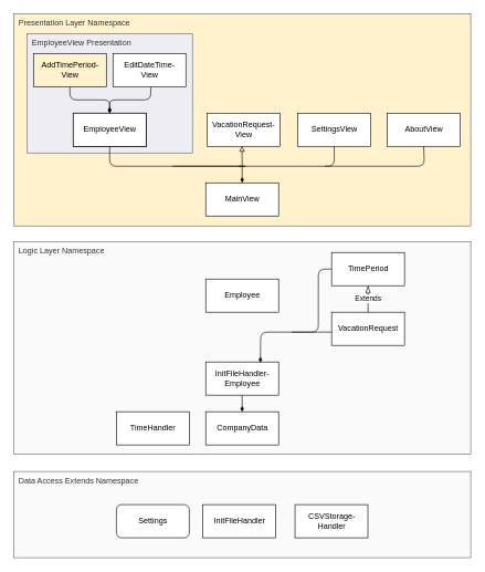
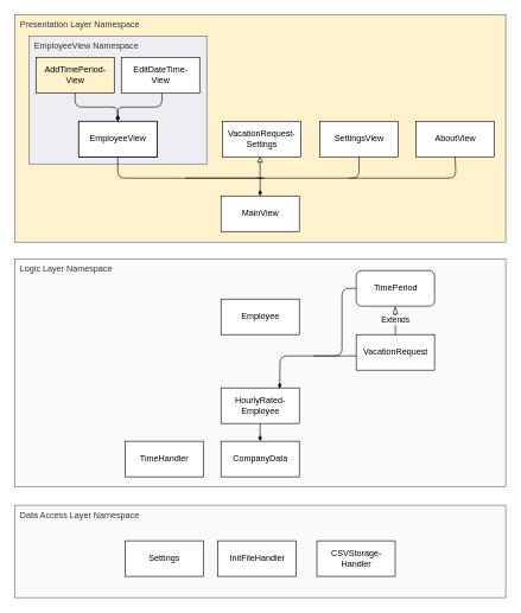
  <mxCell id="0" />
  <mxCell id="1" parent="0" />
  <mxCell id="2" value="Presentation Layer Namespace" style="html=1;align=left;verticalAlign=top;fillColor=#fff2cc;strokeColor=#666666;fontColor=#333333;spacingLeft=6;connectable=0;allowArrows=0;" parent="1" vertex="1"><mxGeometry x="20" y="20" width="690" height="320" as="geometry" /></mxCell>
  <mxCell id="3" value="" style="edgeStyle=none;html=1;exitX=0.5;exitY=0;exitDx=0;exitDy=0;entryX=0.48;entryY=0.987;entryDx=0;entryDy=0;entryPerimeter=0;startArrow=diamondThin;startFill=1;endArrow=block;endFill=0;" parent="1" source="4" target="7" edge="1"><mxGeometry relative="1" as="geometry"><mxPoint x="380" y="250" as="targetPoint" /><Array as="points"><mxPoint x="365" y="250" /></Array></mxGeometry></mxCell>
  <mxCell id="4" value="MainView" style="html=1;" parent="1" vertex="1"><mxGeometry x="310" y="275" width="110" height="50" as="geometry" /></mxCell>
  <mxCell id="5" value="AboutView" style="html=1;" parent="1" vertex="1"><mxGeometry x="584" y="170" width="110" height="50" as="geometry" /></mxCell>
  <mxCell id="6" value="SettingsView" style="html=1;" parent="1" vertex="1"><mxGeometry x="449" y="170" width="110" height="50" as="geometry" /></mxCell>
- <mxCell id="7" value="VacationRequest-&lt;br&gt;View" style="html=1;" parent="1" vertex="1"><mxGeometry x="312" y="170" width="110" height="50" as="geometry" /></mxCell>
- <mxCell id="8" value="EmployeeView Presentation" style="html=1;align=left;verticalAlign=top;fillColor=#EDEDF3;fontColor=#333333;strokeColor=#666666;spacingLeft=6;allowArrows=0;connectable=0;" parent="1" vertex="1"><mxGeometry x="40" y="50" width="250" height="180" as="geometry" /></mxCell>
+ <mxCell id="7" value="VacationRequest-&lt;br&gt;Settings" style="html=1;" parent="1" vertex="1"><mxGeometry x="312" y="170" width="110" height="50" as="geometry" /></mxCell>
+ <mxCell id="8" value="EmployeeView Namespace" style="html=1;align=left;verticalAlign=top;fillColor=#EDEDF3;fontColor=#333333;strokeColor=#666666;spacingLeft=6;allowArrows=0;connectable=0;" parent="1" vertex="1"><mxGeometry x="40" y="50" width="250" height="180" as="geometry" /></mxCell>
  <mxCell id="9" value="EmployeeView" style="html=1;" parent="1" vertex="1"><mxGeometry x="110" y="170" width="110" height="50" as="geometry" /></mxCell>
  <mxCell id="10" value="AddTimePeriod-&lt;br&gt;View" style="html=1;fillColor=#fff2cc;" parent="1" vertex="1"><mxGeometry x="50" y="80" width="110" height="50" as="geometry" /></mxCell>
  <mxCell id="11" value="EditDateTime-&lt;br&gt;View" style="html=1;" parent="1" vertex="1"><mxGeometry x="170" y="80" width="110" height="50" as="geometry" /></mxCell>
  <mxCell id="12" value="AboutView" style="html=1;" parent="1" vertex="1"><mxGeometry x="110" y="170" width="110" height="50" as="geometry" /></mxCell>
  <mxCell id="13" value="SettingsView" style="html=1;" parent="1" vertex="1"><mxGeometry x="110" y="170" width="110" height="50" as="geometry" /></mxCell>
  <mxCell id="14" value="EmployeeView" style="html=1;" parent="1" vertex="1"><mxGeometry x="110" y="170" width="110" height="50" as="geometry" /></mxCell>
  <mxCell id="15" value="" style="endArrow=none;html=1;entryX=0.5;entryY=1;entryDx=0;entryDy=0;" parent="1" target="6" edge="1"><mxGeometry width="50" height="50" relative="1" as="geometry"><mxPoint x="360" y="250" as="sourcePoint" /><mxPoint x="500" y="250" as="targetPoint" /><Array as="points"><mxPoint x="504" y="250" /></Array></mxGeometry></mxCell>
  <mxCell id="16" value="" style="endArrow=none;html=1;" parent="1" edge="1"><mxGeometry width="50" height="50" relative="1" as="geometry"><mxPoint x="260" y="250" as="sourcePoint" /><mxPoint x="370" y="250" as="targetPoint" /></mxGeometry></mxCell>
  <mxCell id="17" value="" style="endArrow=none;html=1;exitX=0.5;exitY=1;exitDx=0;exitDy=0;" parent="1" source="14" edge="1"><mxGeometry width="50" height="50" relative="1" as="geometry"><mxPoint x="150" y="250" as="sourcePoint" /><mxPoint x="370" y="250" as="targetPoint" /><Array as="points"><mxPoint x="165" y="250" /></Array></mxGeometry></mxCell>
  <mxCell id="18" value="" style="endArrow=none;html=1;entryX=0.5;entryY=1;entryDx=0;entryDy=0;" parent="1" target="5" edge="1"><mxGeometry width="50" height="50" relative="1" as="geometry"><mxPoint x="490" y="250" as="sourcePoint" /><mxPoint x="650" y="260" as="targetPoint" /><Array as="points"><mxPoint x="640" y="250" /></Array></mxGeometry></mxCell>
  <mxCell id="19" value="" style="edgeStyle=none;html=1;startArrow=diamondThin;startFill=1;endArrow=none;endFill=0;entryX=0.518;entryY=1.008;entryDx=0;entryDy=0;entryPerimeter=0;" parent="1" source="14" target="11" edge="1"><mxGeometry relative="1" as="geometry"><mxPoint x="375" y="285" as="sourcePoint" /><mxPoint x="374.8" y="229.35" as="targetPoint" /><Array as="points"><mxPoint x="165" y="150" /><mxPoint x="227" y="150" /></Array></mxGeometry></mxCell>
  <mxCell id="20" value="" style="edgeStyle=none;html=1;startArrow=diamondThin;startFill=1;endArrow=none;endFill=0;entryX=0.5;entryY=1;entryDx=0;entryDy=0;exitX=0.5;exitY=0;exitDx=0;exitDy=0;" parent="1" source="14" target="10" edge="1"><mxGeometry relative="1" as="geometry"><mxPoint x="175" y="180" as="sourcePoint" /><mxPoint x="236.98" y="140.4" as="targetPoint" /><Array as="points"><mxPoint x="165" y="150" /><mxPoint x="105" y="150" /></Array></mxGeometry></mxCell>
  <mxCell id="21" value="Logic Layer Namespace" style="html=1;align=left;verticalAlign=top;fillColor=#FAFAFA;strokeColor=#666666;fontColor=#333333;spacingLeft=6;connectable=0;allowArrows=0;" parent="1" vertex="1"><mxGeometry x="20" y="364" width="690" height="320" as="geometry" /></mxCell>
  <mxCell id="22" value="CompanyData" style="html=1;" parent="1" vertex="1"><mxGeometry x="310" y="620" width="110" height="50" as="geometry" /></mxCell>
- <mxCell id="23" value="InitFileHandler-&lt;br&gt;Employee" style="html=1;" parent="1" vertex="1"><mxGeometry x="310" y="545" width="110" height="50" as="geometry" /></mxCell>
+ <mxCell id="23" value="HourlyRated-&lt;br&gt;Employee" style="html=1;" parent="1" vertex="1"><mxGeometry x="310" y="545" width="110" height="50" as="geometry" /></mxCell>
  <mxCell id="24" value="Employee" style="html=1;" parent="1" vertex="1"><mxGeometry x="310" y="420" width="110" height="50" as="geometry" /></mxCell>
- <mxCell id="25" value="TimePeriod" style="html=1;" parent="1" vertex="1"><mxGeometry x="500" y="380" width="110" height="50" as="geometry" /></mxCell>
+ <mxCell id="25" value="TimePeriod" style="html=1;rounded=1;" parent="1" vertex="1"><mxGeometry x="500" y="380" width="110" height="50" as="geometry" /></mxCell>
  <mxCell id="26" value="VacationRequest" style="html=1;" parent="1" vertex="1"><mxGeometry x="500" y="470" width="110" height="50" as="geometry" /></mxCell>
  <mxCell id="27" value="" style="edgeStyle=none;html=1;exitX=0.5;exitY=0;exitDx=0;exitDy=0;startArrow=diamondThin;startFill=1;endArrow=none;endFill=0;entryX=0.5;entryY=1;entryDx=0;entryDy=0;" parent="1" source="22" target="23" edge="1"><mxGeometry relative="1" as="geometry"><mxPoint x="375" y="285" as="sourcePoint" /><mxPoint x="410" y="530" as="targetPoint" /><Array as="points" /></mxGeometry></mxCell>
  <mxCell id="28" value="" style="edgeStyle=none;html=1;exitX=0.75;exitY=0;exitDx=0;exitDy=0;startArrow=diamondThin;startFill=1;endArrow=none;endFill=0;" parent="1" edge="1"><mxGeometry relative="1" as="geometry"><mxPoint x="392.5" y="546" as="sourcePoint" /><mxPoint x="500" y="500" as="targetPoint" /><Array as="points"><mxPoint x="393" y="500" /></Array></mxGeometry></mxCell>
  <mxCell id="29" value="" style="endArrow=none;html=1;endSize=9;entryX=0;entryY=0.5;entryDx=0;entryDy=0;" parent="1" target="25" edge="1"><mxGeometry width="50" height="50" relative="1" as="geometry"><mxPoint x="440" y="500" as="sourcePoint" /><mxPoint x="490" y="400" as="targetPoint" /><Array as="points"><mxPoint x="480" y="500" /><mxPoint x="480" y="405" /></Array></mxGeometry></mxCell>
  <mxCell id="30" value="Extends" style="endArrow=blockThin;endSize=9;endFill=0;html=1;exitX=0.5;exitY=0;exitDx=0;exitDy=0;entryX=0.5;entryY=1;entryDx=0;entryDy=0;" parent="1" source="26" target="25" edge="1"><mxGeometry width="160" relative="1" as="geometry"><mxPoint x="375" y="555" as="sourcePoint" /><mxPoint x="375" y="480" as="targetPoint" /></mxGeometry></mxCell>
  <mxCell id="31" value="TimeHandler" style="html=1;" parent="1" vertex="1"><mxGeometry x="175.25" y="620" width="110" height="50" as="geometry" /></mxCell>
- <mxCell id="32" value="Data Access Extends Namespace" style="html=1;align=left;verticalAlign=top;fillColor=#FAFAFA;strokeColor=#666666;fontColor=#333333;spacingLeft=6;connectable=0;allowArrows=0;" parent="1" vertex="1"><mxGeometry x="20" y="710" width="690" height="130" as="geometry" /></mxCell>
+ <mxCell id="32" value="Data Access Layer Namespace" style="html=1;align=left;verticalAlign=top;fillColor=#FAFAFA;strokeColor=#666666;fontColor=#333333;spacingLeft=6;connectable=0;allowArrows=0;" parent="1" vertex="1"><mxGeometry x="20" y="710" width="690" height="130" as="geometry" /></mxCell>
  <mxCell id="33" value="" style="group" parent="1" vertex="1" connectable="0"><mxGeometry x="175.25" y="760" width="379.5" height="50" as="geometry" /></mxCell>
  <mxCell id="34" value="InitFileHandler" style="html=1;" parent="33" vertex="1"><mxGeometry x="130.5" width="110" height="50" as="geometry" /></mxCell>
  <mxCell id="35" value="CSVStorage-&lt;br&gt;Handler" style="html=1;" parent="33" vertex="1"><mxGeometry x="269.5" width="110" height="50" as="geometry" /></mxCell>
- <mxCell id="36" value="Settings" style="html=1;rounded=1;" parent="33" vertex="1"><mxGeometry width="110" height="50" as="geometry" /></mxCell>
+ <mxCell id="36" value="Settings" style="html=1;" parent="33" vertex="1"><mxGeometry width="110" height="50" as="geometry" /></mxCell>
